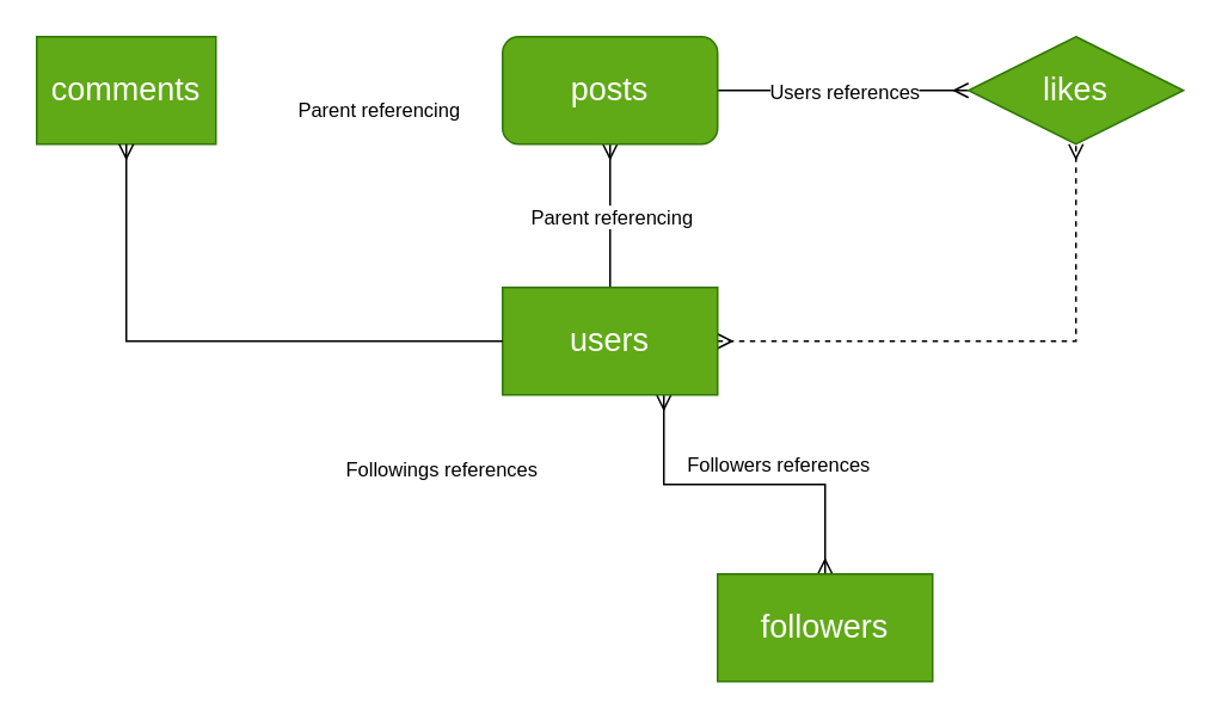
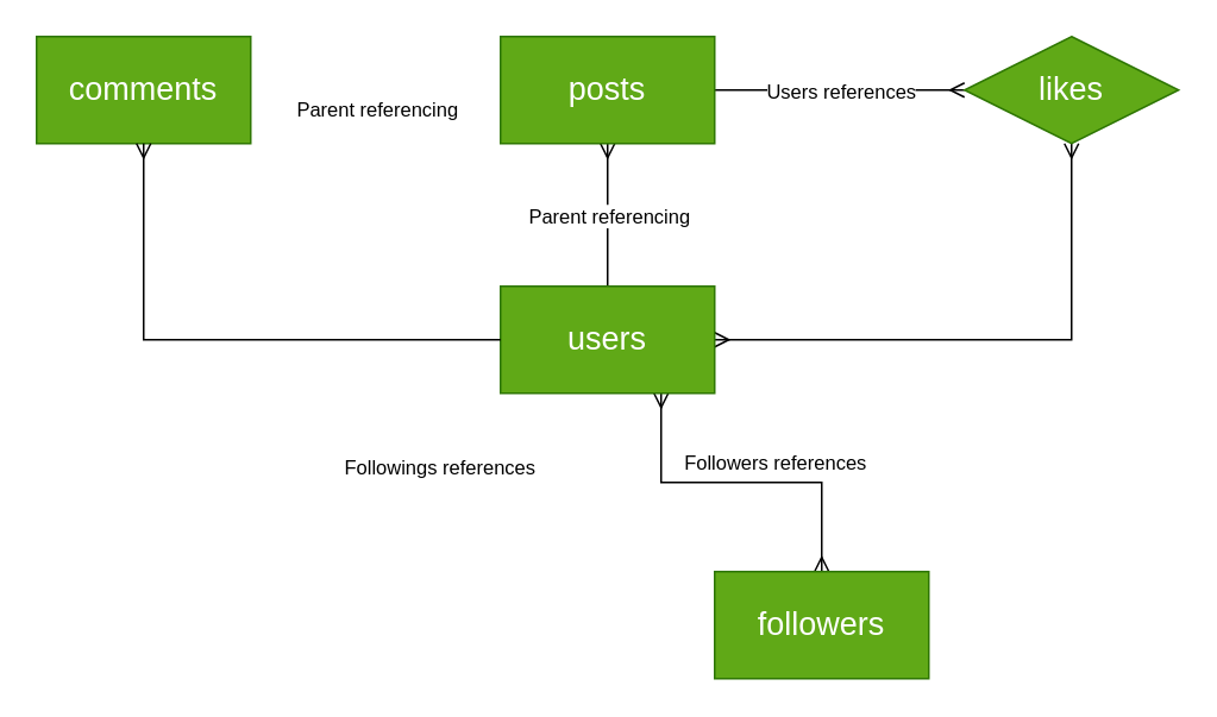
  <mxCell id="0" />
  <mxCell id="1" parent="0" />
  <mxCell id="2" style="edgeStyle=orthogonalEdgeStyle;rounded=0;orthogonalLoop=1;jettySize=auto;html=1;exitX=0.5;exitY=0;exitDx=0;exitDy=0;entryX=0.5;entryY=1;entryDx=0;entryDy=0;endArrow=ERmany;endFill=0;" edge="1" parent="1" source="6" target="9"><mxGeometry relative="1" as="geometry" /></mxCell>
  <mxCell id="3" value="Parent&amp;nbsp;&lt;span style=&quot;background-color: light-dark(#ffffff, var(--ge-dark-color, #121212)); color: light-dark(rgb(0, 0, 0), rgb(255, 255, 255));&quot;&gt;referencing&lt;/span&gt;" style="edgeLabel;html=1;align=center;verticalAlign=middle;resizable=0;points=[];" vertex="1" connectable="0" parent="2"><mxGeometry x="0.067" y="1" relative="1" as="geometry"><mxPoint x="1" y="3" as="offset" /></mxGeometry></mxCell>
- <mxCell id="4" style="edgeStyle=orthogonalEdgeStyle;rounded=0;orthogonalLoop=1;jettySize=auto;html=1;exitX=1;exitY=0.5;exitDx=0;exitDy=0;entryX=0.5;entryY=1;entryDx=0;entryDy=0;endArrow=ERmany;endFill=0;startArrow=ERmany;startFill=0;dashed=1;" edge="1" parent="1" source="6" target="11"><mxGeometry relative="1" as="geometry" /></mxCell>
+ <mxCell id="4" style="edgeStyle=orthogonalEdgeStyle;rounded=0;orthogonalLoop=1;jettySize=auto;html=1;exitX=1;exitY=0.5;exitDx=0;exitDy=0;entryX=0.5;entryY=1;entryDx=0;entryDy=0;endArrow=ERmany;endFill=0;startArrow=ERmany;startFill=0;" edge="1" parent="1" source="6" target="11"><mxGeometry relative="1" as="geometry" /></mxCell>
  <mxCell id="5" style="edgeStyle=orthogonalEdgeStyle;rounded=0;orthogonalLoop=1;jettySize=auto;html=1;exitX=0.75;exitY=1;exitDx=0;exitDy=0;entryX=0.5;entryY=0;entryDx=0;entryDy=0;endArrow=ERmany;endFill=0;startArrow=ERmany;startFill=0;" edge="1" parent="1" source="6" target="12"><mxGeometry relative="1" as="geometry" /></mxCell>
  <mxCell id="6" value="&lt;font style=&quot;font-size: 18px;&quot;&gt;users&lt;/font&gt;" style="rounded=0;whiteSpace=wrap;html=1;fillColor=#60a917;fontColor=#ffffff;strokeColor=#2D7600;" vertex="1" parent="1"><mxGeometry x="280" y="160" width="120" height="60" as="geometry" /></mxCell>
  <mxCell id="7" style="edgeStyle=orthogonalEdgeStyle;rounded=0;orthogonalLoop=1;jettySize=auto;html=1;exitX=1;exitY=0.5;exitDx=0;exitDy=0;entryX=0;entryY=0.5;entryDx=0;entryDy=0;endArrow=ERmany;endFill=0;" edge="1" parent="1" source="9" target="11"><mxGeometry relative="1" as="geometry" /></mxCell>
  <mxCell id="8" value="Users references" style="edgeLabel;html=1;align=center;verticalAlign=middle;resizable=0;points=[];" vertex="1" connectable="0" parent="7"><mxGeometry x="-0.186" y="1" relative="1" as="geometry"><mxPoint x="13" y="1" as="offset" /></mxGeometry></mxCell>
- <mxCell id="9" value="&lt;font style=&quot;font-size: 18px;&quot;&gt;posts&lt;/font&gt;" style="whiteSpace=wrap;html=1;fillColor=#60a917;fontColor=#ffffff;strokeColor=#2D7600;rounded=1;" vertex="1" parent="1"><mxGeometry x="280" y="20" width="120" height="60" as="geometry" /></mxCell>
- <mxCell id="10" value="&lt;font style=&quot;font-size: 18px;&quot;&gt;comments&lt;/font&gt;" style="rounded=0;whiteSpace=wrap;html=1;fillColor=#60a917;fontColor=#ffffff;strokeColor=#2D7600;" vertex="1" parent="1"><mxGeometry x="20" y="20" width="100" height="60" as="geometry" /></mxCell>
+ <mxCell id="9" value="&lt;font style=&quot;font-size: 18px;&quot;&gt;posts&lt;/font&gt;" style="rounded=0;whiteSpace=wrap;html=1;fillColor=#60a917;fontColor=#ffffff;strokeColor=#2D7600;" vertex="1" parent="1"><mxGeometry x="280" y="20" width="120" height="60" as="geometry" /></mxCell>
+ <mxCell id="10" value="&lt;font style=&quot;font-size: 18px;&quot;&gt;comments&lt;/font&gt;" style="rounded=0;whiteSpace=wrap;html=1;fillColor=#60a917;fontColor=#ffffff;strokeColor=#2D7600;" vertex="1" parent="1"><mxGeometry x="20" y="20" width="120" height="60" as="geometry" /></mxCell>
  <mxCell id="11" value="&lt;font style=&quot;font-size: 18px;&quot;&gt;likes&lt;/font&gt;" style="rhombus;whiteSpace=wrap;html=1;fillColor=#60a917;fontColor=#ffffff;strokeColor=#2D7600;" vertex="1" parent="1"><mxGeometry x="540" y="20" width="120" height="60" as="geometry" /></mxCell>
  <mxCell id="12" value="&lt;font style=&quot;font-size: 18px;&quot;&gt;followers&lt;/font&gt;" style="rounded=0;whiteSpace=wrap;html=1;fillColor=#60a917;fontColor=#ffffff;strokeColor=#2D7600;" vertex="1" parent="1"><mxGeometry x="400" y="320" width="120" height="60" as="geometry" /></mxCell>
  <mxCell id="13" value="" style="edgeStyle=orthogonalEdgeStyle;fontSize=12;html=1;endArrow=ERmany;rounded=0;entryX=0.5;entryY=1;entryDx=0;entryDy=0;strokeColor=default;exitX=0;exitY=0.5;exitDx=0;exitDy=0;endFill=0;" edge="1" parent="1" source="6" target="10"><mxGeometry width="100" height="100" relative="1" as="geometry"><mxPoint x="10" y="250" as="sourcePoint" /><mxPoint x="90" y="150" as="targetPoint" /></mxGeometry></mxCell>
  <mxCell id="14" value="Parent&amp;nbsp;&lt;span style=&quot;background-color: light-dark(#ffffff, var(--ge-dark-color, #121212)); color: light-dark(rgb(0, 0, 0), rgb(255, 255, 255));&quot;&gt;referencing&lt;/span&gt;" style="edgeLabel;html=1;align=center;verticalAlign=middle;resizable=0;points=[];" vertex="1" connectable="0" parent="1"><mxGeometry x="210" y="60" as="geometry" /></mxCell>
  <mxCell id="15" value="Followings references" style="edgeLabel;html=1;align=center;verticalAlign=middle;resizable=0;points=[];" vertex="1" connectable="0" parent="1"><mxGeometry x="240" y="260" as="geometry"><mxPoint x="5" y="1" as="offset" /></mxGeometry></mxCell>
  <mxCell id="16" value="Followers references" style="edgeLabel;html=1;align=center;verticalAlign=middle;resizable=0;points=[];" vertex="1" connectable="0" parent="1"><mxGeometry x="430" y="260" as="geometry"><mxPoint x="3" y="-2" as="offset" /></mxGeometry></mxCell>
